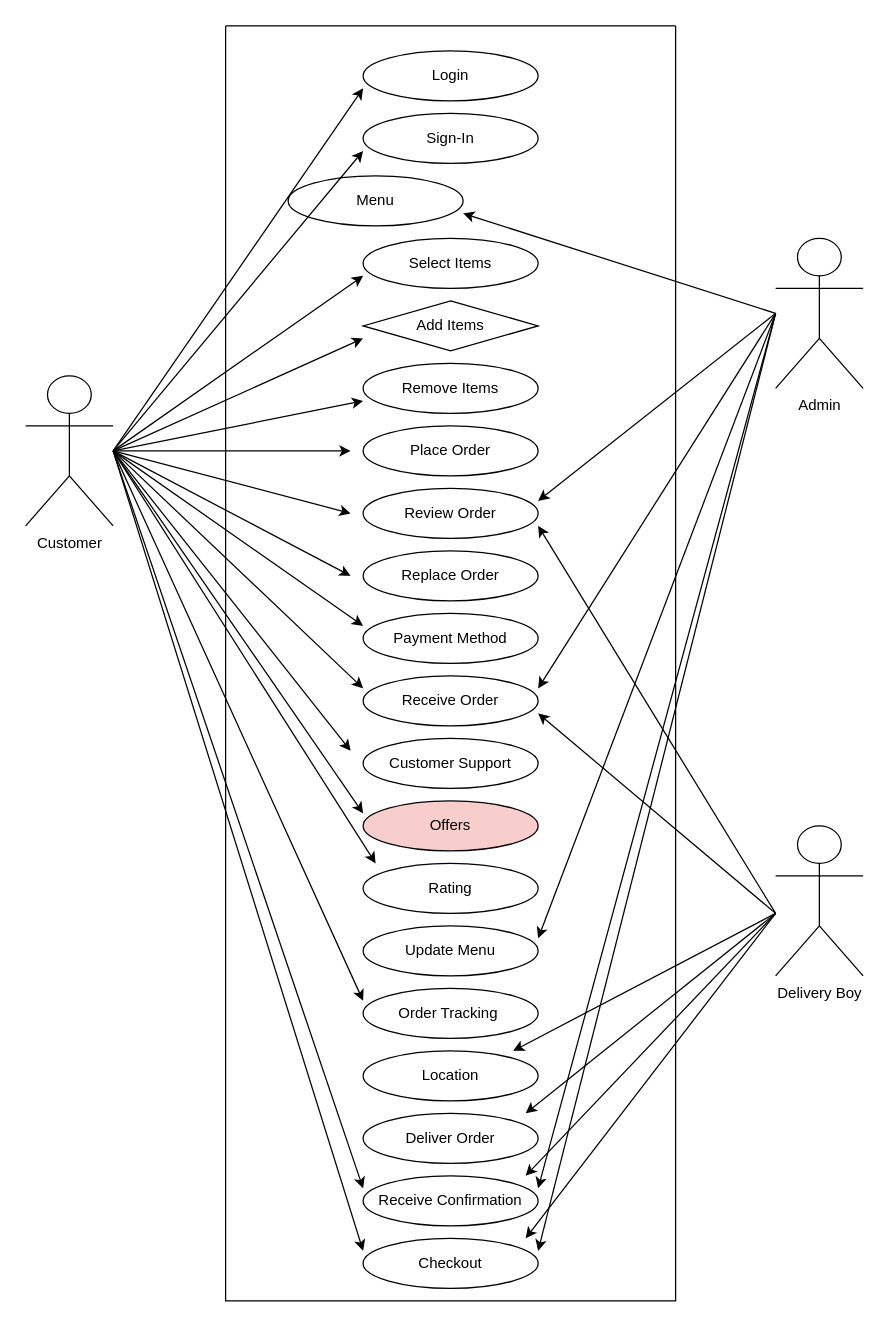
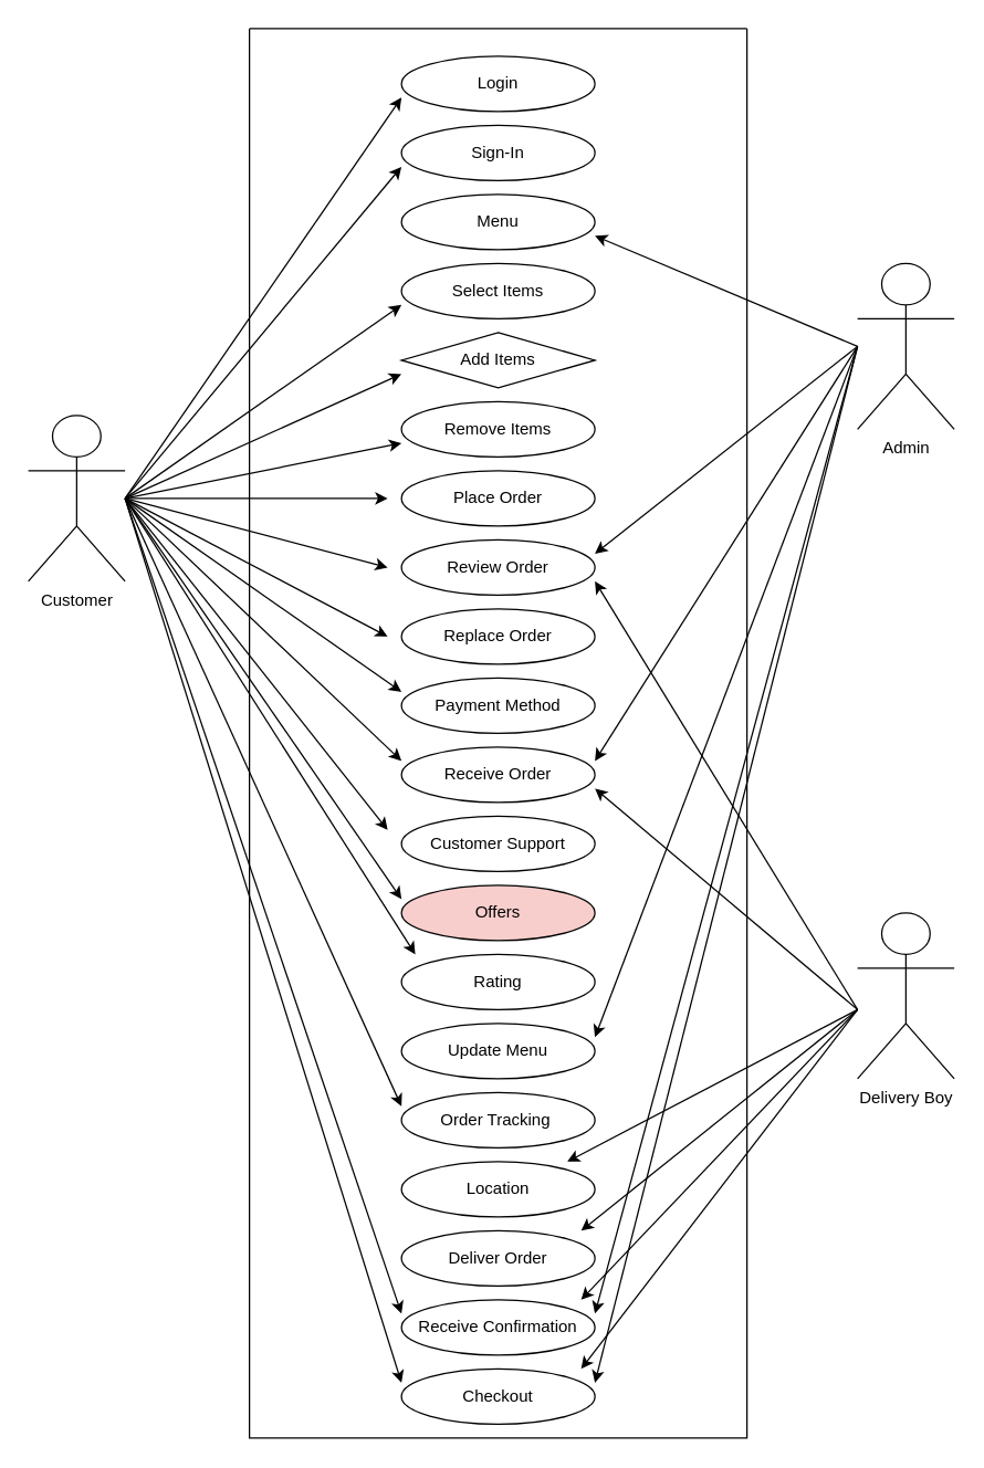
  <mxCell id="0" />
  <mxCell id="1" parent="0" />
  <mxCell id="2" value="Customer" style="shape=umlActor;verticalLabelPosition=bottom;verticalAlign=top;html=1;outlineConnect=0;" vertex="1" parent="1"><mxGeometry x="20" y="300" width="70" height="120" as="geometry" /></mxCell>
  <mxCell id="3" value="Admin" style="shape=umlActor;verticalLabelPosition=bottom;verticalAlign=top;html=1;outlineConnect=0;" vertex="1" parent="1"><mxGeometry x="620" y="190" width="70" height="120" as="geometry" /></mxCell>
  <mxCell id="4" value="Delivery Boy&lt;br&gt;" style="shape=umlActor;verticalLabelPosition=bottom;verticalAlign=top;html=1;outlineConnect=0;" vertex="1" parent="1"><mxGeometry x="620" y="660" width="70" height="120" as="geometry" /></mxCell>
  <mxCell id="5" value="" style="swimlane;startSize=0;" vertex="1" parent="1"><mxGeometry x="180" y="20" width="360" height="1020" as="geometry" /></mxCell>
  <mxCell id="6" value="Login" style="ellipse;whiteSpace=wrap;html=1;" vertex="1" parent="5"><mxGeometry x="110" y="20" width="140" height="40" as="geometry" /></mxCell>
  <mxCell id="7" value="Sign-In" style="ellipse;whiteSpace=wrap;html=1;" vertex="1" parent="5"><mxGeometry x="110" y="70" width="140" height="40" as="geometry" /></mxCell>
- <mxCell id="8" value="Menu" style="ellipse;whiteSpace=wrap;html=1;" vertex="1" parent="5"><mxGeometry x="50" y="120" width="140" height="40" as="geometry" /></mxCell>
+ <mxCell id="8" value="Menu" style="ellipse;whiteSpace=wrap;html=1;" vertex="1" parent="5"><mxGeometry x="110" y="120" width="140" height="40" as="geometry" /></mxCell>
  <mxCell id="9" value="Select Items" style="ellipse;whiteSpace=wrap;html=1;" vertex="1" parent="5"><mxGeometry x="110" y="170" width="140" height="40" as="geometry" /></mxCell>
  <mxCell id="10" value="Add Items" style="rhombus;whiteSpace=wrap;html=1;" vertex="1" parent="5"><mxGeometry x="110" y="220" width="140" height="40" as="geometry" /></mxCell>
  <mxCell id="11" value="Remove Items" style="ellipse;whiteSpace=wrap;html=1;" vertex="1" parent="5"><mxGeometry x="110" y="270" width="140" height="40" as="geometry" /></mxCell>
  <mxCell id="12" value="Place Order" style="ellipse;whiteSpace=wrap;html=1;" vertex="1" parent="5"><mxGeometry x="110" y="320" width="140" height="40" as="geometry" /></mxCell>
  <mxCell id="13" value="Review Order" style="ellipse;whiteSpace=wrap;html=1;" vertex="1" parent="5"><mxGeometry x="110" y="370" width="140" height="40" as="geometry" /></mxCell>
  <mxCell id="14" value="Replace Order" style="ellipse;whiteSpace=wrap;html=1;" vertex="1" parent="5"><mxGeometry x="110" y="420" width="140" height="40" as="geometry" /></mxCell>
  <mxCell id="15" value="Payment Method" style="ellipse;whiteSpace=wrap;html=1;" vertex="1" parent="5"><mxGeometry x="110" y="470" width="140" height="40" as="geometry" /></mxCell>
  <mxCell id="16" value="Receive Order" style="ellipse;whiteSpace=wrap;html=1;" vertex="1" parent="5"><mxGeometry x="110" y="520" width="140" height="40" as="geometry" /></mxCell>
  <mxCell id="17" value="Customer Support" style="ellipse;whiteSpace=wrap;html=1;" vertex="1" parent="5"><mxGeometry x="110" y="570" width="140" height="40" as="geometry" /></mxCell>
  <mxCell id="18" value="Offers" style="ellipse;whiteSpace=wrap;html=1;fillColor=#f8cecc;" vertex="1" parent="5"><mxGeometry x="110" y="620" width="140" height="40" as="geometry" /></mxCell>
  <mxCell id="19" value="Rating" style="ellipse;whiteSpace=wrap;html=1;" vertex="1" parent="5"><mxGeometry x="110" y="670" width="140" height="40" as="geometry" /></mxCell>
  <mxCell id="20" value="Update Menu" style="ellipse;whiteSpace=wrap;html=1;" vertex="1" parent="5"><mxGeometry x="110" y="720" width="140" height="40" as="geometry" /></mxCell>
  <mxCell id="21" value="Order Tracking&amp;nbsp;" style="ellipse;whiteSpace=wrap;html=1;" vertex="1" parent="5"><mxGeometry x="110" y="770" width="140" height="40" as="geometry" /></mxCell>
  <mxCell id="22" value="Location" style="ellipse;whiteSpace=wrap;html=1;" vertex="1" parent="5"><mxGeometry x="110" y="820" width="140" height="40" as="geometry" /></mxCell>
  <mxCell id="23" value="Deliver Order" style="ellipse;whiteSpace=wrap;html=1;" vertex="1" parent="5"><mxGeometry x="110" y="870" width="140" height="40" as="geometry" /></mxCell>
  <mxCell id="24" value="Receive Confirmation" style="ellipse;whiteSpace=wrap;html=1;" vertex="1" parent="5"><mxGeometry x="110" y="920" width="140" height="40" as="geometry" /></mxCell>
  <mxCell id="25" value="Checkout" style="ellipse;whiteSpace=wrap;html=1;" vertex="1" parent="5"><mxGeometry x="110" y="970" width="140" height="40" as="geometry" /></mxCell>
  <mxCell id="26" value="" style="endArrow=classic;html=1;rounded=0;" edge="1" parent="1"><mxGeometry width="50" height="50" relative="1" as="geometry"><mxPoint x="620" y="730" as="sourcePoint" /><mxPoint x="420" y="990" as="targetPoint" /></mxGeometry></mxCell>
  <mxCell id="27" value="" style="endArrow=classic;html=1;rounded=0;" edge="1" parent="1"><mxGeometry width="50" height="50" relative="1" as="geometry"><mxPoint x="620" y="730" as="sourcePoint" /><mxPoint x="420" y="940" as="targetPoint" /></mxGeometry></mxCell>
  <mxCell id="28" value="" style="endArrow=classic;html=1;rounded=0;entryX=1;entryY=0.75;entryDx=0;entryDy=0;entryPerimeter=0;" edge="1" parent="1" target="13"><mxGeometry width="50" height="50" relative="1" as="geometry"><mxPoint x="620" y="730" as="sourcePoint" /><mxPoint x="430" y="580" as="targetPoint" /></mxGeometry></mxCell>
  <mxCell id="29" value="" style="endArrow=classic;html=1;rounded=0;" edge="1" parent="1"><mxGeometry width="50" height="50" relative="1" as="geometry"><mxPoint x="620" y="730" as="sourcePoint" /><mxPoint x="410" y="840" as="targetPoint" /></mxGeometry></mxCell>
  <mxCell id="30" value="" style="endArrow=classic;html=1;rounded=0;" edge="1" parent="1"><mxGeometry width="50" height="50" relative="1" as="geometry"><mxPoint x="620" y="730" as="sourcePoint" /><mxPoint x="420" y="890" as="targetPoint" /></mxGeometry></mxCell>
  <mxCell id="31" value="" style="endArrow=classic;html=1;rounded=0;" edge="1" parent="1"><mxGeometry width="50" height="50" relative="1" as="geometry"><mxPoint x="90" y="360" as="sourcePoint" /><mxPoint x="290" y="800" as="targetPoint" /></mxGeometry></mxCell>
  <mxCell id="32" value="" style="endArrow=classic;html=1;rounded=0;entryX=1;entryY=0.75;entryDx=0;entryDy=0;entryPerimeter=0;" edge="1" parent="1" target="16"><mxGeometry width="50" height="50" relative="1" as="geometry"><mxPoint x="620" y="730" as="sourcePoint" /><mxPoint x="400" y="510" as="targetPoint" /></mxGeometry></mxCell>
  <mxCell id="33" value="" style="endArrow=classic;html=1;rounded=0;entryX=1;entryY=0.75;entryDx=0;entryDy=0;entryPerimeter=0;" edge="1" parent="1" target="8"><mxGeometry width="50" height="50" relative="1" as="geometry"><mxPoint x="620" y="250" as="sourcePoint" /><mxPoint x="400" y="210" as="targetPoint" /></mxGeometry></mxCell>
  <mxCell id="34" value="" style="endArrow=classic;html=1;rounded=0;entryX=1;entryY=0.25;entryDx=0;entryDy=0;entryPerimeter=0;" edge="1" parent="1" target="13"><mxGeometry width="50" height="50" relative="1" as="geometry"><mxPoint x="620" y="250" as="sourcePoint" /><mxPoint x="400" y="310" as="targetPoint" /></mxGeometry></mxCell>
  <mxCell id="35" value="" style="endArrow=classic;html=1;rounded=0;" edge="1" parent="1"><mxGeometry width="50" height="50" relative="1" as="geometry"><mxPoint x="620" y="250" as="sourcePoint" /><mxPoint x="430" y="550" as="targetPoint" /></mxGeometry></mxCell>
  <mxCell id="36" value="" style="endArrow=classic;html=1;rounded=0;entryX=1;entryY=0.25;entryDx=0;entryDy=0;entryPerimeter=0;" edge="1" parent="1" target="24"><mxGeometry width="50" height="50" relative="1" as="geometry"><mxPoint x="620" y="250" as="sourcePoint" /><mxPoint x="400" y="310" as="targetPoint" /></mxGeometry></mxCell>
  <mxCell id="37" value="" style="endArrow=classic;html=1;rounded=0;entryX=1;entryY=0.25;entryDx=0;entryDy=0;entryPerimeter=0;" edge="1" parent="1" target="20"><mxGeometry width="50" height="50" relative="1" as="geometry"><mxPoint x="620" y="250" as="sourcePoint" /><mxPoint x="400" y="310" as="targetPoint" /></mxGeometry></mxCell>
  <mxCell id="38" value="" style="endArrow=classic;html=1;rounded=0;" edge="1" parent="1"><mxGeometry width="50" height="50" relative="1" as="geometry"><mxPoint x="620" y="250" as="sourcePoint" /><mxPoint x="430" y="1000" as="targetPoint" /></mxGeometry></mxCell>
  <mxCell id="39" value="" style="endArrow=classic;html=1;rounded=0;entryX=0;entryY=0.75;entryDx=0;entryDy=0;entryPerimeter=0;" edge="1" parent="1" target="6"><mxGeometry width="50" height="50" relative="1" as="geometry"><mxPoint x="90" y="360" as="sourcePoint" /><mxPoint x="400" y="260" as="targetPoint" /></mxGeometry></mxCell>
  <mxCell id="40" value="" style="endArrow=classic;html=1;rounded=0;entryX=0;entryY=0.75;entryDx=0;entryDy=0;entryPerimeter=0;" edge="1" parent="1" target="7"><mxGeometry width="50" height="50" relative="1" as="geometry"><mxPoint x="90" y="360" as="sourcePoint" /><mxPoint x="400" y="260" as="targetPoint" /></mxGeometry></mxCell>
  <mxCell id="41" value="" style="endArrow=classic;html=1;rounded=0;entryX=0;entryY=0.75;entryDx=0;entryDy=0;entryPerimeter=0;" edge="1" parent="1" target="9"><mxGeometry width="50" height="50" relative="1" as="geometry"><mxPoint x="90" y="360" as="sourcePoint" /><mxPoint x="400" y="260" as="targetPoint" /></mxGeometry></mxCell>
  <mxCell id="42" value="" style="endArrow=classic;html=1;rounded=0;entryX=0;entryY=0.75;entryDx=0;entryDy=0;entryPerimeter=0;" edge="1" parent="1" target="10"><mxGeometry width="50" height="50" relative="1" as="geometry"><mxPoint x="90" y="360" as="sourcePoint" /><mxPoint x="400" y="260" as="targetPoint" /></mxGeometry></mxCell>
  <mxCell id="43" value="" style="endArrow=classic;html=1;rounded=0;" edge="1" parent="1"><mxGeometry width="50" height="50" relative="1" as="geometry"><mxPoint x="90" y="360" as="sourcePoint" /><mxPoint x="280" y="360" as="targetPoint" /></mxGeometry></mxCell>
  <mxCell id="44" value="" style="endArrow=classic;html=1;rounded=0;entryX=0;entryY=0.75;entryDx=0;entryDy=0;entryPerimeter=0;" edge="1" parent="1" target="11"><mxGeometry width="50" height="50" relative="1" as="geometry"><mxPoint x="90" y="360" as="sourcePoint" /><mxPoint x="400" y="260" as="targetPoint" /></mxGeometry></mxCell>
  <mxCell id="45" value="" style="endArrow=classic;html=1;rounded=0;" edge="1" parent="1"><mxGeometry width="50" height="50" relative="1" as="geometry"><mxPoint x="90" y="360" as="sourcePoint" /><mxPoint x="280" y="600" as="targetPoint" /></mxGeometry></mxCell>
  <mxCell id="46" value="" style="endArrow=classic;html=1;rounded=0;" edge="1" parent="1"><mxGeometry width="50" height="50" relative="1" as="geometry"><mxPoint x="90" y="360" as="sourcePoint" /><mxPoint x="290" y="550" as="targetPoint" /></mxGeometry></mxCell>
  <mxCell id="47" value="" style="endArrow=classic;html=1;rounded=0;" edge="1" parent="1"><mxGeometry width="50" height="50" relative="1" as="geometry"><mxPoint x="90" y="360" as="sourcePoint" /><mxPoint x="290" y="500" as="targetPoint" /></mxGeometry></mxCell>
  <mxCell id="48" value="" style="endArrow=classic;html=1;rounded=0;" edge="1" parent="1"><mxGeometry width="50" height="50" relative="1" as="geometry"><mxPoint x="90" y="360" as="sourcePoint" /><mxPoint x="280" y="460" as="targetPoint" /></mxGeometry></mxCell>
  <mxCell id="49" value="" style="endArrow=classic;html=1;rounded=0;" edge="1" parent="1"><mxGeometry width="50" height="50" relative="1" as="geometry"><mxPoint x="90" y="360" as="sourcePoint" /><mxPoint x="280" y="410" as="targetPoint" /></mxGeometry></mxCell>
  <mxCell id="50" value="" style="endArrow=classic;html=1;rounded=0;" edge="1" parent="1"><mxGeometry width="50" height="50" relative="1" as="geometry"><mxPoint x="90" y="360" as="sourcePoint" /><mxPoint x="290" y="950" as="targetPoint" /></mxGeometry></mxCell>
  <mxCell id="51" value="" style="endArrow=classic;html=1;rounded=0;" edge="1" parent="1"><mxGeometry width="50" height="50" relative="1" as="geometry"><mxPoint x="90" y="360" as="sourcePoint" /><mxPoint x="290" y="1000" as="targetPoint" /></mxGeometry></mxCell>
  <mxCell id="52" value="" style="endArrow=classic;html=1;rounded=0;" edge="1" parent="1"><mxGeometry width="50" height="50" relative="1" as="geometry"><mxPoint x="90" y="360" as="sourcePoint" /><mxPoint x="290" y="650" as="targetPoint" /></mxGeometry></mxCell>
  <mxCell id="53" value="" style="endArrow=classic;html=1;rounded=0;" edge="1" parent="1"><mxGeometry width="50" height="50" relative="1" as="geometry"><mxPoint x="90" y="360" as="sourcePoint" /><mxPoint x="300" y="690" as="targetPoint" /></mxGeometry></mxCell>
